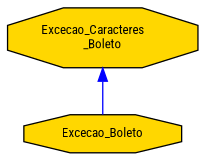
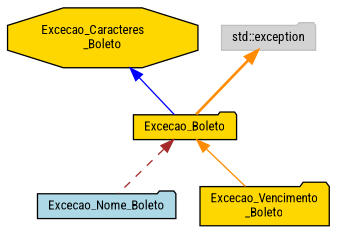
  digraph {
    fontname="Roboto Condensed"
    node [color=black fillcolor=gold fontname="Roboto Condensed" fontsize=10 shape=folder style=filled]
    edge [color=darkorange dir=back fontname="Roboto Condensed" fontsize=10 labelfontname=Helvetica labelfontsize=10 style=solid]
-   n1 [fontcolor=black height=0.2 label=Excecao_Boleto shape=octagon width=0.4]
+   n1 [fontcolor=black height=0.2 label=Excecao_Boleto width=0.4]
+   n2 [fillcolor=lightblue height=0.2 label=Excecao_Nome_Boleto width=0.4]
+   n3 [height=0.2 label="Excecao_Vencimento\l_Boleto" width=0.4]
    n4 [height=0.2 label="Excecao_Caracteres\l_Boleto" shape=octagon width=0.4]
+   n5 [color=grey75 fillcolor=lightgrey height=0.2 label="std::exception" width=0.4]
+   n1 -> n2 [color=brown style=dashed]
+   n1 -> n3
    n4 -> n1 [color=blue]
+   n5 -> n1 [style=bold]
  }
